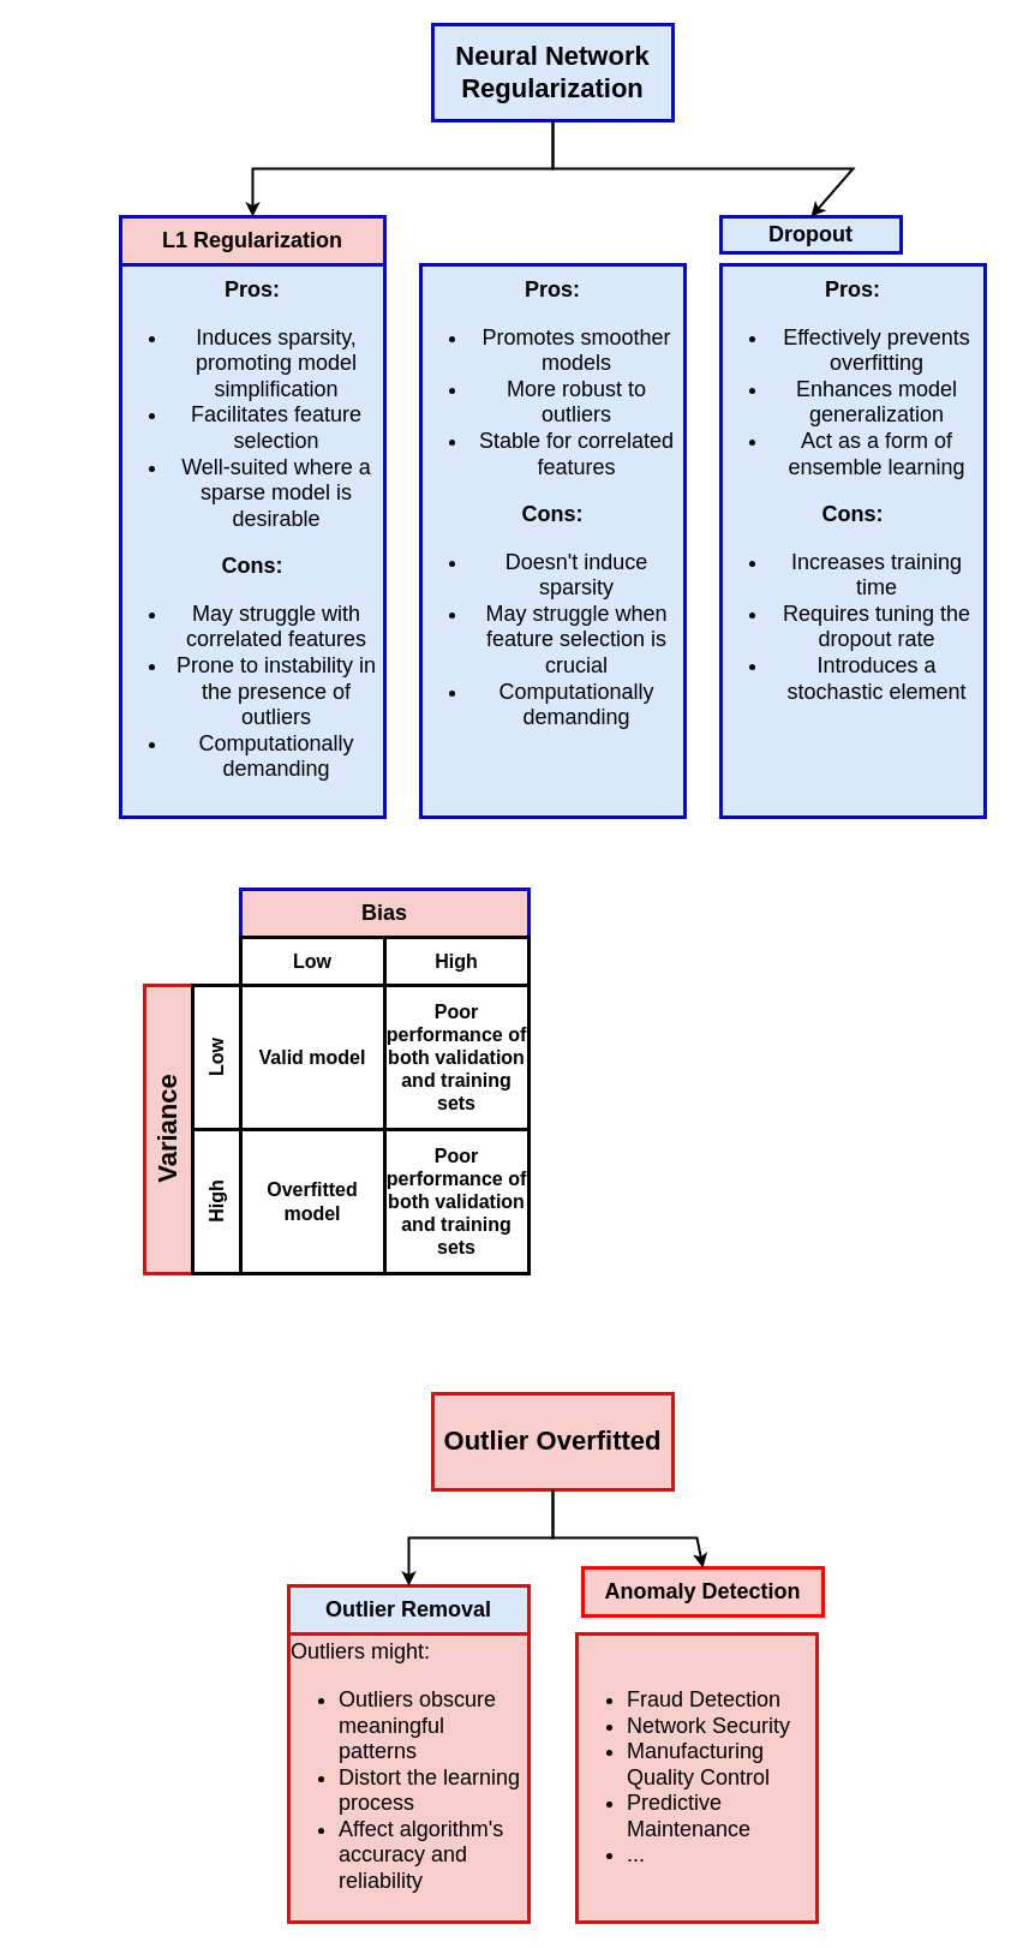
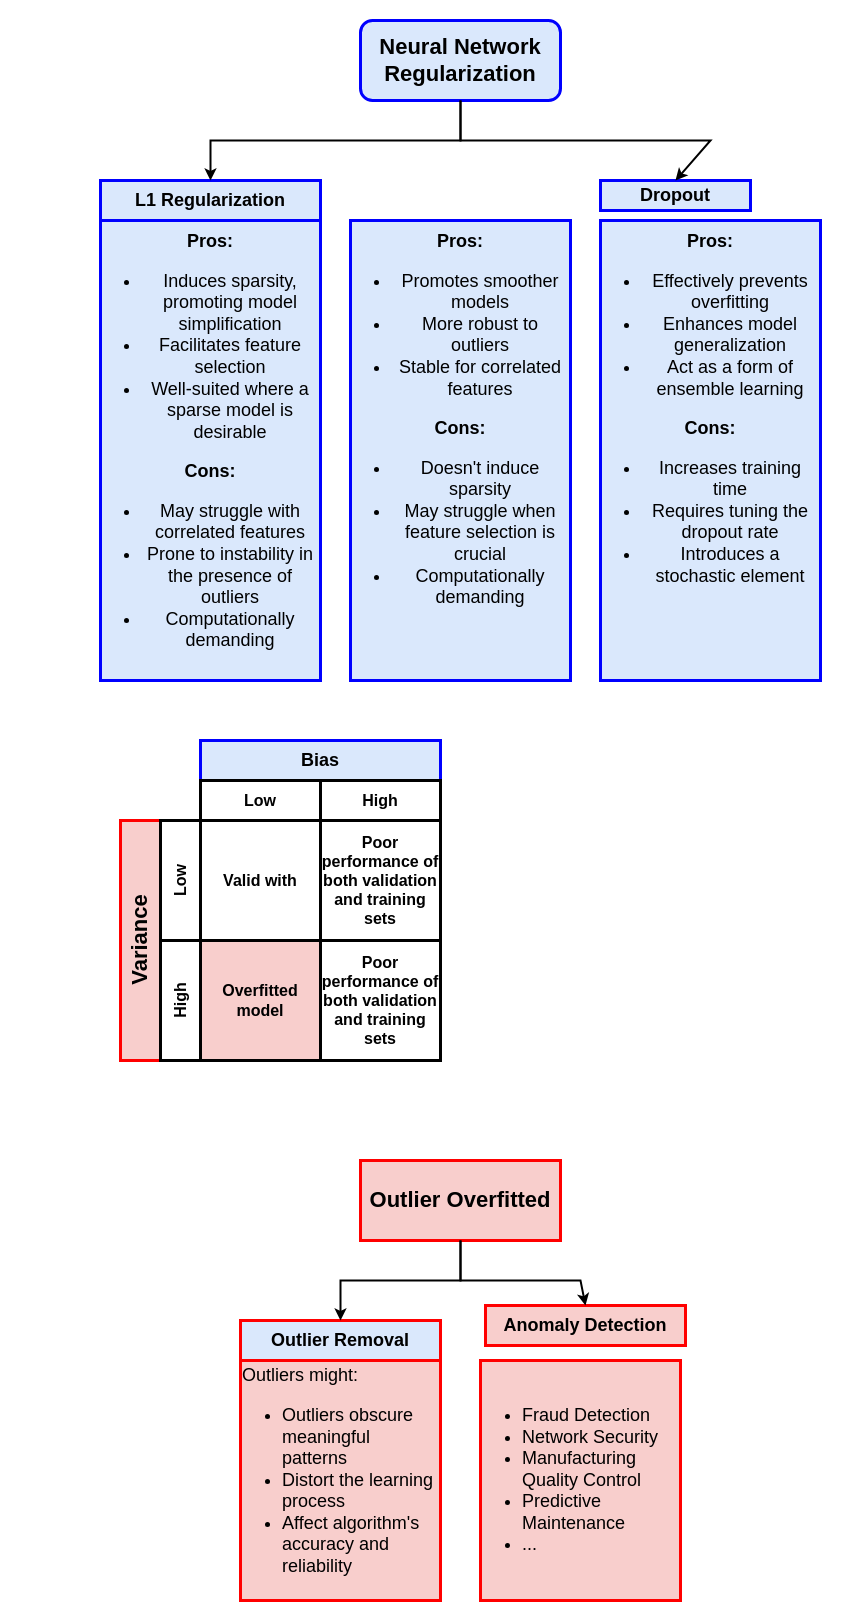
  <mxCell id="0" />
  <mxCell id="1" parent="0" />
- <mxCell id="2" value="Neural Network Regularization" style="rounded=0;whiteSpace=wrap;html=1;fillColor=#dae8fc;strokeColor=#0000FF;fontStyle=1;fontSize=22;strokeWidth=3;" parent="1" vertex="1"><mxGeometry x="360" y="20" width="200" height="80" as="geometry" /></mxCell>
- <mxCell id="3" value="L1 Regularization" style="rounded=0;whiteSpace=wrap;html=1;fillColor=#f8cecc;strokeColor=#0000FF;fontStyle=1;fontSize=18;strokeWidth=3;" parent="1" vertex="1"><mxGeometry x="100" y="180" width="220" height="40" as="geometry" /></mxCell>
+ <mxCell id="2" value="Neural Network Regularization" style="whiteSpace=wrap;html=1;fillColor=#dae8fc;strokeColor=#0000FF;fontStyle=1;fontSize=22;strokeWidth=3;rounded=1;" parent="1" vertex="1"><mxGeometry x="360" y="20" width="200" height="80" as="geometry" /></mxCell>
+ <mxCell id="3" value="L1 Regularization" style="rounded=0;whiteSpace=wrap;html=1;fillColor=#dae8fc;strokeColor=#0000FF;fontStyle=1;fontSize=18;strokeWidth=3;" parent="1" vertex="1"><mxGeometry x="100" y="180" width="220" height="40" as="geometry" /></mxCell>
  <mxCell id="4" value="&lt;div&gt;Pros:&lt;/div&gt;&lt;div&gt;&lt;ul&gt;&lt;li&gt;&lt;span style=&quot;font-weight: normal;&quot;&gt;Induces sparsity, promoting model simplification&lt;/span&gt;&lt;/li&gt;&lt;li&gt;&lt;span style=&quot;font-weight: normal;&quot;&gt;Facilitates feature selection&lt;/span&gt;&lt;/li&gt;&lt;li&gt;&lt;span style=&quot;font-weight: normal;&quot;&gt;Well-suited where a sparse model is desirable&lt;/span&gt;&lt;/li&gt;&lt;/ul&gt;&lt;div&gt;Cons:&lt;/div&gt;&lt;/div&gt;&lt;div&gt;&lt;ul&gt;&lt;li&gt;&lt;span style=&quot;font-weight: normal;&quot;&gt;May struggle with correlated features&lt;/span&gt;&lt;/li&gt;&lt;li&gt;&lt;span style=&quot;font-weight: normal;&quot;&gt;Prone to instability in the presence of outliers&lt;/span&gt;&lt;/li&gt;&lt;li&gt;&lt;span style=&quot;font-weight: normal;&quot;&gt;Computationally demanding&lt;/span&gt;&lt;/li&gt;&lt;/ul&gt;&lt;/div&gt;" style="rounded=0;whiteSpace=wrap;html=1;fillColor=#dae8fc;strokeColor=#0000FF;fontStyle=1;fontSize=18;align=center;strokeWidth=3;" parent="1" vertex="1"><mxGeometry x="100" y="220" width="220" height="460" as="geometry" /></mxCell>
  <mxCell id="5" value="Dropout" style="rounded=0;whiteSpace=wrap;html=1;fillColor=#dae8fc;strokeColor=#0000FF;fontStyle=1;fontSize=18;strokeWidth=3;" parent="1" vertex="1"><mxGeometry x="600" y="180" width="150" height="30" as="geometry" /></mxCell>
  <mxCell id="6" value="" style="endArrow=classic;html=1;rounded=0;exitX=0.5;exitY=1;exitDx=0;exitDy=0;entryX=0.5;entryY=0;entryDx=0;entryDy=0;strokeWidth=2;" parent="1" source="2" target="3" edge="1"><mxGeometry width="50" height="50" relative="1" as="geometry"><mxPoint x="390" y="570" as="sourcePoint" /><mxPoint x="440" y="520" as="targetPoint" /><Array as="points"><mxPoint x="460" y="140" /><mxPoint x="210" y="140" /></Array></mxGeometry></mxCell>
  <mxCell id="7" value="" style="endArrow=classic;html=1;rounded=0;exitX=0.5;exitY=1;exitDx=0;exitDy=0;entryX=0.5;entryY=0;entryDx=0;entryDy=0;strokeWidth=2;" parent="1" source="2" target="5" edge="1"><mxGeometry width="50" height="50" relative="1" as="geometry"><mxPoint x="470" y="110" as="sourcePoint" /><mxPoint x="230" y="190" as="targetPoint" /><Array as="points"><mxPoint x="460" y="140" /><mxPoint x="710" y="140" /></Array></mxGeometry></mxCell>
  <mxCell id="8" value="Outlier Overfitted" style="rounded=0;whiteSpace=wrap;html=1;fillColor=#f8cecc;strokeColor=#FF0000;fontStyle=1;fontSize=22;strokeWidth=3;" parent="1" vertex="1"><mxGeometry x="360" y="1160" width="200" height="80" as="geometry" /></mxCell>
  <mxCell id="9" value="Outlier Removal" style="rounded=0;whiteSpace=wrap;html=1;fillColor=#dae8fc;strokeColor=#FF0000;fontStyle=1;fontSize=18;strokeWidth=3;" parent="1" vertex="1"><mxGeometry x="240" y="1320" width="200" height="40" as="geometry" /></mxCell>
  <mxCell id="10" value="&lt;span style=&quot;font-weight: 400; background-color: initial;&quot;&gt;Outliers might:&lt;br&gt;&lt;/span&gt;&lt;ul style=&quot;font-size: 18px;&quot;&gt;&lt;li&gt;&lt;span style=&quot;font-weight: 400; background-color: initial;&quot;&gt;Outliers obscure meaningful patterns&lt;/span&gt;&lt;/li&gt;&lt;li style=&quot;font-size: 18px;&quot;&gt;&lt;span style=&quot;font-weight: 400;&quot;&gt;Distort the learning process&lt;/span&gt;&lt;/li&gt;&lt;li style=&quot;font-size: 18px;&quot;&gt;&lt;span style=&quot;font-weight: 400;&quot;&gt;Affect algorithm's accuracy and reliability&lt;/span&gt;&lt;/li&gt;&lt;/ul&gt;" style="rounded=0;whiteSpace=wrap;html=1;fillColor=#f8cecc;strokeColor=#FF0000;fontStyle=1;fontSize=18;align=left;strokeWidth=3;" parent="1" vertex="1"><mxGeometry x="240" y="1360" width="200" height="240" as="geometry" /></mxCell>
  <mxCell id="11" value="Anomaly Detection" style="rounded=0;whiteSpace=wrap;html=1;fillColor=#f8cecc;strokeColor=#FF0000;fontStyle=1;fontSize=18;strokeWidth=3;" parent="1" vertex="1"><mxGeometry x="485" y="1305" width="200" height="40" as="geometry" /></mxCell>
  <mxCell id="12" value="&lt;ul style=&quot;font-size: 18px;&quot;&gt;&lt;li&gt;&lt;span style=&quot;font-weight: 400;&quot;&gt;Fraud Detection&lt;/span&gt;&lt;/li&gt;&lt;li&gt;&lt;span style=&quot;font-weight: 400;&quot;&gt;Network Security&lt;/span&gt;&lt;/li&gt;&lt;li&gt;&lt;span style=&quot;font-weight: 400;&quot;&gt;Manufacturing Quality Control&lt;/span&gt;&lt;/li&gt;&lt;li&gt;&lt;span style=&quot;font-weight: 400;&quot;&gt;Predictive Maintenance&lt;/span&gt;&lt;/li&gt;&lt;li&gt;&lt;span style=&quot;font-weight: 400;&quot;&gt;...&lt;/span&gt;&lt;/li&gt;&lt;/ul&gt;" style="rounded=0;whiteSpace=wrap;html=1;fillColor=#f8cecc;strokeColor=#FF0000;fontStyle=1;fontSize=18;align=left;strokeWidth=3;" parent="1" vertex="1"><mxGeometry x="480" y="1360" width="200" height="240" as="geometry" /></mxCell>
  <mxCell id="13" value="" style="endArrow=classic;html=1;rounded=0;exitX=0.5;exitY=1;exitDx=0;exitDy=0;entryX=0.5;entryY=0;entryDx=0;entryDy=0;strokeWidth=2;" parent="1" target="11" edge="1"><mxGeometry width="50" height="50" relative="1" as="geometry"><mxPoint x="460" y="1240" as="sourcePoint" /><mxPoint x="700" y="1320" as="targetPoint" /><Array as="points"><mxPoint x="460" y="1280" /><mxPoint x="580" y="1280" /></Array></mxGeometry></mxCell>
  <mxCell id="14" value="" style="endArrow=classic;html=1;rounded=0;exitX=0.5;exitY=1;exitDx=0;exitDy=0;entryX=0.5;entryY=0;entryDx=0;entryDy=0;strokeWidth=2;" parent="1" source="8" target="9" edge="1"><mxGeometry width="50" height="50" relative="1" as="geometry"><mxPoint x="470" y="1250" as="sourcePoint" /><mxPoint x="590" y="1330" as="targetPoint" /><Array as="points"><mxPoint x="460" y="1280" /><mxPoint x="340" y="1280" /></Array></mxGeometry></mxCell>
  <mxCell id="15" value="&lt;div&gt;Pros:&lt;/div&gt;&lt;div&gt;&lt;ul&gt;&lt;li&gt;&lt;span style=&quot;font-weight: normal;&quot;&gt;Promotes smoother models&lt;/span&gt;&lt;/li&gt;&lt;li&gt;&lt;span style=&quot;font-weight: normal;&quot;&gt;More robust to outliers&lt;/span&gt;&lt;/li&gt;&lt;li&gt;&lt;span style=&quot;font-weight: normal;&quot;&gt;Stable for correlated features&lt;/span&gt;&lt;/li&gt;&lt;/ul&gt;&lt;div&gt;Cons:&lt;/div&gt;&lt;/div&gt;&lt;div&gt;&lt;ul&gt;&lt;li&gt;&lt;span style=&quot;font-weight: 400;&quot;&gt;Doesn't induce sparsity&lt;/span&gt;&lt;/li&gt;&lt;li&gt;&lt;span style=&quot;font-weight: 400;&quot;&gt;May struggle when feature selection is crucial&lt;/span&gt;&lt;/li&gt;&lt;li&gt;&lt;span style=&quot;font-weight: 400;&quot;&gt;Computationally demanding&lt;/span&gt;&lt;/li&gt;&lt;/ul&gt;&lt;div&gt;&lt;span style=&quot;font-weight: 400;&quot;&gt;&lt;br&gt;&lt;/span&gt;&lt;/div&gt;&lt;/div&gt;&lt;div&gt;&lt;span style=&quot;font-weight: 400;&quot;&gt;&lt;br&gt;&lt;/span&gt;&lt;/div&gt;" style="rounded=0;whiteSpace=wrap;html=1;fillColor=#dae8fc;strokeColor=#0000FF;fontStyle=1;fontSize=18;align=center;strokeWidth=3;" vertex="1" parent="1"><mxGeometry x="350" y="220" width="220" height="460" as="geometry" /></mxCell>
  <mxCell id="16" value="&lt;div&gt;Pros:&lt;/div&gt;&lt;div&gt;&lt;ul&gt;&lt;li&gt;&lt;span style=&quot;font-weight: 400;&quot;&gt;Effectively prevents overfitting&lt;/span&gt;&lt;/li&gt;&lt;li&gt;&lt;span style=&quot;font-weight: 400;&quot;&gt;Enhances model generalization&lt;/span&gt;&lt;/li&gt;&lt;li&gt;&lt;span style=&quot;font-weight: 400;&quot;&gt;Act as a form of ensemble learning&lt;/span&gt;&lt;/li&gt;&lt;/ul&gt;&lt;div&gt;Cons:&lt;/div&gt;&lt;/div&gt;&lt;div&gt;&lt;ul&gt;&lt;li&gt;&lt;span style=&quot;font-weight: 400;&quot;&gt;Increases training time&lt;/span&gt;&lt;/li&gt;&lt;li&gt;&lt;span style=&quot;font-weight: 400;&quot;&gt;Requires tuning the dropout rate&lt;/span&gt;&lt;/li&gt;&lt;li&gt;&lt;span style=&quot;font-weight: 400;&quot;&gt;Introduces a stochastic element&lt;/span&gt;&lt;/li&gt;&lt;/ul&gt;&lt;div&gt;&lt;span style=&quot;font-weight: 400;&quot;&gt;&lt;br&gt;&lt;/span&gt;&lt;/div&gt;&lt;/div&gt;&lt;div&gt;&lt;span style=&quot;font-weight: 400;&quot;&gt;&lt;br&gt;&lt;/span&gt;&lt;/div&gt;&lt;div&gt;&lt;span style=&quot;font-weight: 400;&quot;&gt;&lt;br&gt;&lt;/span&gt;&lt;/div&gt;" style="rounded=0;whiteSpace=wrap;html=1;fillColor=#dae8fc;strokeColor=#0000FF;fontStyle=1;fontSize=18;align=center;strokeWidth=3;" vertex="1" parent="1"><mxGeometry x="600" y="220" width="220" height="460" as="geometry" /></mxCell>
- <mxCell id="17" value="Bias" style="rounded=0;whiteSpace=wrap;html=1;fillColor=#f8cecc;strokeColor=#0000FF;fontStyle=1;fontSize=18;strokeWidth=3;" vertex="1" parent="1"><mxGeometry x="200" y="740" width="240" height="40" as="geometry" /></mxCell>
+ <mxCell id="17" value="Bias" style="rounded=0;whiteSpace=wrap;html=1;fillColor=#dae8fc;strokeColor=#0000FF;fontStyle=1;fontSize=18;strokeWidth=3;" vertex="1" parent="1"><mxGeometry x="200" y="740" width="240" height="40" as="geometry" /></mxCell>
  <mxCell id="18" value="Variance" style="rounded=0;html=1;fillColor=#f8cecc;strokeColor=#FF0000;fontStyle=1;fontSize=22;strokeWidth=3;rotation=270;" vertex="1" parent="1"><mxGeometry x="20" y="920" width="240" height="40" as="geometry" /></mxCell>
  <mxCell id="19" value="Low" style="rounded=0;whiteSpace=wrap;html=1;strokeWidth=3;fontSize=16;fontStyle=1" vertex="1" parent="1"><mxGeometry x="200" y="780" width="120" height="40" as="geometry" /></mxCell>
  <mxCell id="20" value="High" style="rounded=0;whiteSpace=wrap;html=1;strokeWidth=3;fontSize=16;fontStyle=1" vertex="1" parent="1"><mxGeometry x="320" y="780" width="120" height="40" as="geometry" /></mxCell>
  <mxCell id="21" value="High" style="rounded=0;whiteSpace=wrap;html=1;strokeWidth=3;fontSize=16;fontStyle=1;rotation=270;" vertex="1" parent="1"><mxGeometry x="120" y="980" width="120" height="40" as="geometry" /></mxCell>
  <mxCell id="22" value="Low" style="rounded=0;whiteSpace=wrap;html=1;strokeWidth=3;fontSize=16;fontStyle=1;rotation=270;" vertex="1" parent="1"><mxGeometry x="120" y="860" width="120" height="40" as="geometry" /></mxCell>
- <mxCell id="23" value="Valid model" style="rounded=0;whiteSpace=wrap;html=1;strokeWidth=3;fontSize=16;fontStyle=1" vertex="1" parent="1"><mxGeometry x="200" y="820" width="120" height="120" as="geometry" /></mxCell>
+ <mxCell id="23" value="Valid with" style="rounded=0;whiteSpace=wrap;html=1;strokeWidth=3;fontSize=16;fontStyle=1" vertex="1" parent="1"><mxGeometry x="200" y="820" width="120" height="120" as="geometry" /></mxCell>
  <mxCell id="24" value="Poor performance of both validation and training sets" style="rounded=0;whiteSpace=wrap;html=1;strokeWidth=3;fontSize=16;fontStyle=1" vertex="1" parent="1"><mxGeometry x="320" y="820" width="120" height="120" as="geometry" /></mxCell>
- <mxCell id="25" value="Overfitted model" style="rounded=0;whiteSpace=wrap;html=1;strokeWidth=3;fontSize=16;fontStyle=1" vertex="1" parent="1"><mxGeometry x="200" y="940" width="120" height="120" as="geometry" /></mxCell>
+ <mxCell id="25" value="Overfitted model" style="rounded=0;whiteSpace=wrap;html=1;strokeWidth=3;fontSize=16;fontStyle=1;fillColor=#f8cecc;" vertex="1" parent="1"><mxGeometry x="200" y="940" width="120" height="120" as="geometry" /></mxCell>
  <mxCell id="26" value="Poor performance of both validation and training sets" style="rounded=0;whiteSpace=wrap;html=1;strokeWidth=3;fontSize=16;fontStyle=1" vertex="1" parent="1"><mxGeometry x="320" y="940" width="120" height="120" as="geometry" /></mxCell>
